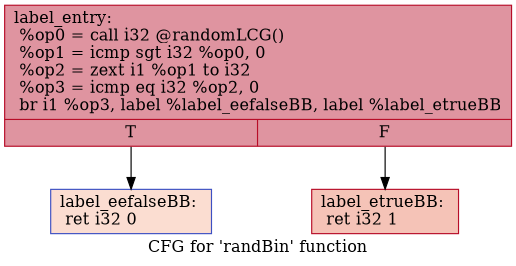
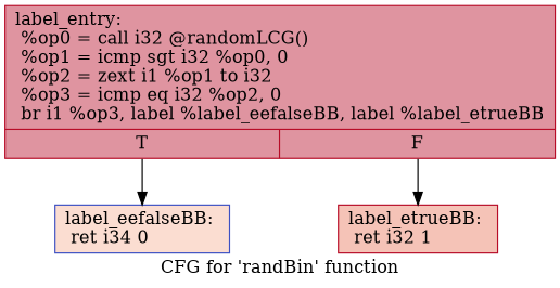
  digraph {
    label="CFG for 'randBin' function"
    node [color="#b70d28ff" shape=record style=filled]
    n1 [fillcolor="#b70d2870" label="{label_entry:\l  %op0 = call i32 @randomLCG()\l  %op1 = icmp sgt i32 %op0, 0\l  %op2 = zext i1 %op1 to i32\l  %op3 = icmp eq i32 %op2, 0\l  br i1 %op3, label %label_eefalseBB, label %label_etrueBB\l|{<s0>T|<s1>F}}"]
-   n2 [color="#3d50c3ff" fillcolor="#f7b39670" label="{label_eefalseBB:                                  \l  ret i32 0\l}"]
+   n2 [color="#3d50c3ff" fillcolor="#f7b39670" label="{label_eefalseBB:                                  \l  ret i34 0\l}"]
    n3 [fillcolor="#e8765c70" label="{label_etrueBB:                                    \l  ret i32 1\l}"]
    n1 -> n2 [tailport=s0]
    n1 -> n3 [tailport=s1]
  }
